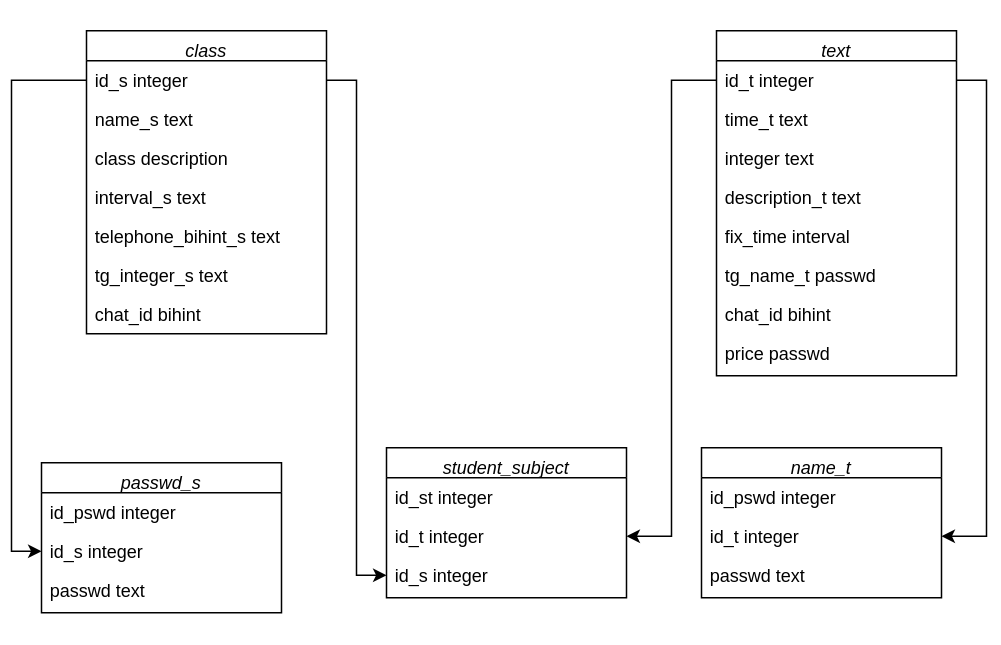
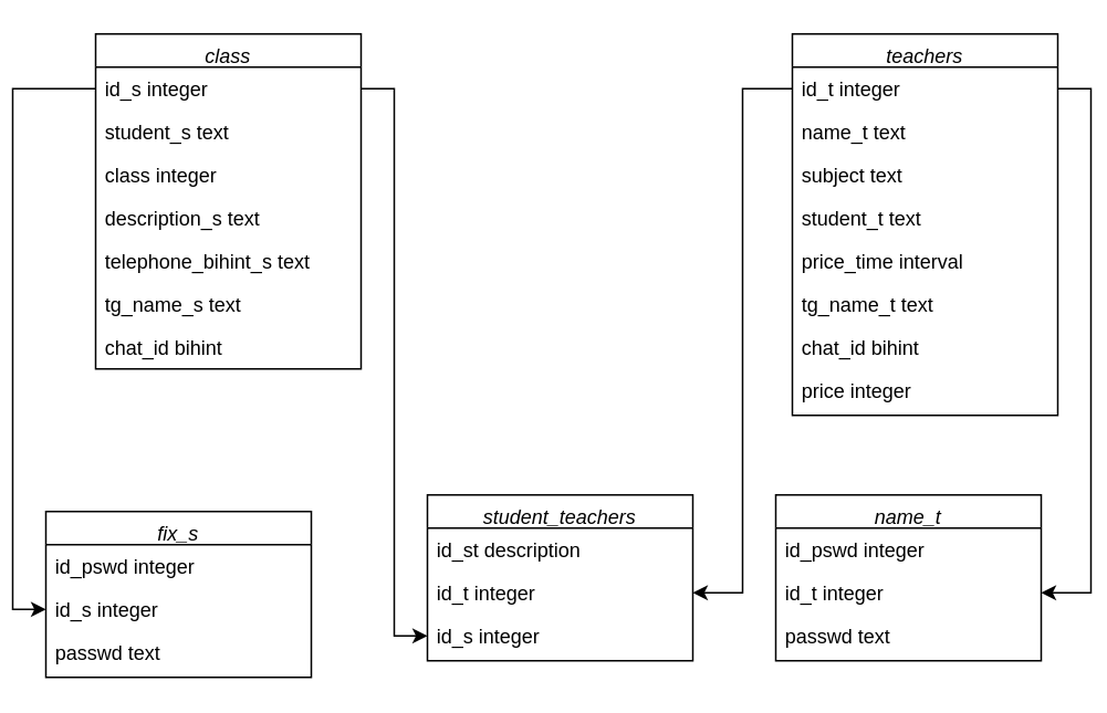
  <mxCell id="0" />
  <mxCell id="1" parent="0" />
  <mxCell id="2" value="class" style="swimlane;fontStyle=2;align=center;verticalAlign=top;childLayout=stackLayout;horizontal=1;startSize=20;horizontalStack=0;resizeParent=1;resizeLast=0;collapsible=1;marginBottom=0;rounded=0;shadow=0;strokeWidth=1;" parent="1" vertex="1"><mxGeometry x="50" y="20" width="160" height="202" as="geometry"><mxRectangle x="230" y="140" width="160" height="26" as="alternateBounds" /></mxGeometry></mxCell>
  <mxCell id="3" value="id_s integer" style="text;align=left;verticalAlign=top;spacingLeft=4;spacingRight=4;overflow=hidden;rotatable=0;points=[[0,0.5],[1,0.5]];portConstraint=eastwest;" parent="2" vertex="1"><mxGeometry y="20" width="160" height="26" as="geometry" /></mxCell>
- <mxCell id="4" value="name_s text" style="text;align=left;verticalAlign=top;spacingLeft=4;spacingRight=4;overflow=hidden;rotatable=0;points=[[0,0.5],[1,0.5]];portConstraint=eastwest;" vertex="1" parent="2"><mxGeometry y="46" width="160" height="26" as="geometry" /></mxCell>
- <mxCell id="5" value="class description" style="text;align=left;verticalAlign=top;spacingLeft=4;spacingRight=4;overflow=hidden;rotatable=0;points=[[0,0.5],[1,0.5]];portConstraint=eastwest;" vertex="1" parent="2"><mxGeometry y="72" width="160" height="26" as="geometry" /></mxCell>
- <mxCell id="6" value="interval_s text" style="text;align=left;verticalAlign=top;spacingLeft=4;spacingRight=4;overflow=hidden;rotatable=0;points=[[0,0.5],[1,0.5]];portConstraint=eastwest;" vertex="1" parent="2"><mxGeometry y="98" width="160" height="26" as="geometry" /></mxCell>
+ <mxCell id="4" value="student_s text" style="text;align=left;verticalAlign=top;spacingLeft=4;spacingRight=4;overflow=hidden;rotatable=0;points=[[0,0.5],[1,0.5]];portConstraint=eastwest;" vertex="1" parent="2"><mxGeometry y="46" width="160" height="26" as="geometry" /></mxCell>
+ <mxCell id="5" value="class integer" style="text;align=left;verticalAlign=top;spacingLeft=4;spacingRight=4;overflow=hidden;rotatable=0;points=[[0,0.5],[1,0.5]];portConstraint=eastwest;" vertex="1" parent="2"><mxGeometry y="72" width="160" height="26" as="geometry" /></mxCell>
+ <mxCell id="6" value="description_s text" style="text;align=left;verticalAlign=top;spacingLeft=4;spacingRight=4;overflow=hidden;rotatable=0;points=[[0,0.5],[1,0.5]];portConstraint=eastwest;" vertex="1" parent="2"><mxGeometry y="98" width="160" height="26" as="geometry" /></mxCell>
  <mxCell id="7" value="telephone_bihint_s text" style="text;align=left;verticalAlign=top;spacingLeft=4;spacingRight=4;overflow=hidden;rotatable=0;points=[[0,0.5],[1,0.5]];portConstraint=eastwest;" vertex="1" parent="2"><mxGeometry y="124" width="160" height="26" as="geometry" /></mxCell>
- <mxCell id="8" value="tg_integer_s text" style="text;align=left;verticalAlign=top;spacingLeft=4;spacingRight=4;overflow=hidden;rotatable=0;points=[[0,0.5],[1,0.5]];portConstraint=eastwest;" vertex="1" parent="2"><mxGeometry y="150" width="160" height="26" as="geometry" /></mxCell>
+ <mxCell id="8" value="tg_name_s text" style="text;align=left;verticalAlign=top;spacingLeft=4;spacingRight=4;overflow=hidden;rotatable=0;points=[[0,0.5],[1,0.5]];portConstraint=eastwest;" vertex="1" parent="2"><mxGeometry y="150" width="160" height="26" as="geometry" /></mxCell>
  <mxCell id="9" value="chat_id bihint" style="text;align=left;verticalAlign=top;spacingLeft=4;spacingRight=4;overflow=hidden;rotatable=0;points=[[0,0.5],[1,0.5]];portConstraint=eastwest;" vertex="1" parent="2"><mxGeometry y="176" width="160" height="26" as="geometry" /></mxCell>
- <mxCell id="10" value="text" style="swimlane;fontStyle=2;align=center;verticalAlign=top;childLayout=stackLayout;horizontal=1;startSize=20;horizontalStack=0;resizeParent=1;resizeLast=0;collapsible=1;marginBottom=0;rounded=0;shadow=0;strokeWidth=1;" vertex="1" parent="1"><mxGeometry x="470" y="20" width="160" height="230" as="geometry"><mxRectangle x="230" y="140" width="160" height="26" as="alternateBounds" /></mxGeometry></mxCell>
+ <mxCell id="10" value="teachers" style="swimlane;fontStyle=2;align=center;verticalAlign=top;childLayout=stackLayout;horizontal=1;startSize=20;horizontalStack=0;resizeParent=1;resizeLast=0;collapsible=1;marginBottom=0;rounded=0;shadow=0;strokeWidth=1;" vertex="1" parent="1"><mxGeometry x="470" y="20" width="160" height="230" as="geometry"><mxRectangle x="230" y="140" width="160" height="26" as="alternateBounds" /></mxGeometry></mxCell>
  <mxCell id="11" value="id_t integer" style="text;align=left;verticalAlign=top;spacingLeft=4;spacingRight=4;overflow=hidden;rotatable=0;points=[[0,0.5],[1,0.5]];portConstraint=eastwest;" vertex="1" parent="10"><mxGeometry y="20" width="160" height="26" as="geometry" /></mxCell>
- <mxCell id="12" value="time_t text" style="text;align=left;verticalAlign=top;spacingLeft=4;spacingRight=4;overflow=hidden;rotatable=0;points=[[0,0.5],[1,0.5]];portConstraint=eastwest;" vertex="1" parent="10"><mxGeometry y="46" width="160" height="26" as="geometry" /></mxCell>
- <mxCell id="13" value="integer text" style="text;align=left;verticalAlign=top;spacingLeft=4;spacingRight=4;overflow=hidden;rotatable=0;points=[[0,0.5],[1,0.5]];portConstraint=eastwest;" vertex="1" parent="10"><mxGeometry y="72" width="160" height="26" as="geometry" /></mxCell>
- <mxCell id="14" value="description_t text" style="text;align=left;verticalAlign=top;spacingLeft=4;spacingRight=4;overflow=hidden;rotatable=0;points=[[0,0.5],[1,0.5]];portConstraint=eastwest;" vertex="1" parent="10"><mxGeometry y="98" width="160" height="26" as="geometry" /></mxCell>
- <mxCell id="15" value="fix_time interval" style="text;align=left;verticalAlign=top;spacingLeft=4;spacingRight=4;overflow=hidden;rotatable=0;points=[[0,0.5],[1,0.5]];portConstraint=eastwest;" vertex="1" parent="10"><mxGeometry y="124" width="160" height="26" as="geometry" /></mxCell>
- <mxCell id="16" value="tg_name_t passwd" style="text;align=left;verticalAlign=top;spacingLeft=4;spacingRight=4;overflow=hidden;rotatable=0;points=[[0,0.5],[1,0.5]];portConstraint=eastwest;" vertex="1" parent="10"><mxGeometry y="150" width="160" height="26" as="geometry" /></mxCell>
+ <mxCell id="12" value="name_t text" style="text;align=left;verticalAlign=top;spacingLeft=4;spacingRight=4;overflow=hidden;rotatable=0;points=[[0,0.5],[1,0.5]];portConstraint=eastwest;" vertex="1" parent="10"><mxGeometry y="46" width="160" height="26" as="geometry" /></mxCell>
+ <mxCell id="13" value="subject text" style="text;align=left;verticalAlign=top;spacingLeft=4;spacingRight=4;overflow=hidden;rotatable=0;points=[[0,0.5],[1,0.5]];portConstraint=eastwest;" vertex="1" parent="10"><mxGeometry y="72" width="160" height="26" as="geometry" /></mxCell>
+ <mxCell id="14" value="student_t text" style="text;align=left;verticalAlign=top;spacingLeft=4;spacingRight=4;overflow=hidden;rotatable=0;points=[[0,0.5],[1,0.5]];portConstraint=eastwest;" vertex="1" parent="10"><mxGeometry y="98" width="160" height="26" as="geometry" /></mxCell>
+ <mxCell id="15" value="price_time interval" style="text;align=left;verticalAlign=top;spacingLeft=4;spacingRight=4;overflow=hidden;rotatable=0;points=[[0,0.5],[1,0.5]];portConstraint=eastwest;" vertex="1" parent="10"><mxGeometry y="124" width="160" height="26" as="geometry" /></mxCell>
+ <mxCell id="16" value="tg_name_t text" style="text;align=left;verticalAlign=top;spacingLeft=4;spacingRight=4;overflow=hidden;rotatable=0;points=[[0,0.5],[1,0.5]];portConstraint=eastwest;" vertex="1" parent="10"><mxGeometry y="150" width="160" height="26" as="geometry" /></mxCell>
  <mxCell id="17" value="chat_id bihint" style="text;align=left;verticalAlign=top;spacingLeft=4;spacingRight=4;overflow=hidden;rotatable=0;points=[[0,0.5],[1,0.5]];portConstraint=eastwest;" vertex="1" parent="10"><mxGeometry y="176" width="160" height="26" as="geometry" /></mxCell>
- <mxCell id="18" value="price passwd" style="text;align=left;verticalAlign=top;spacingLeft=4;spacingRight=4;overflow=hidden;rotatable=0;points=[[0,0.5],[1,0.5]];portConstraint=eastwest;" vertex="1" parent="10"><mxGeometry y="202" width="160" height="26" as="geometry" /></mxCell>
- <mxCell id="19" value="student_subject" style="swimlane;fontStyle=2;align=center;verticalAlign=top;childLayout=stackLayout;horizontal=1;startSize=20;horizontalStack=0;resizeParent=1;resizeLast=0;collapsible=1;marginBottom=0;rounded=0;shadow=0;strokeWidth=1;" vertex="1" parent="1"><mxGeometry x="250" y="298" width="160" height="100" as="geometry"><mxRectangle x="230" y="140" width="160" height="26" as="alternateBounds" /></mxGeometry></mxCell>
- <mxCell id="20" value="id_st integer" style="text;align=left;verticalAlign=top;spacingLeft=4;spacingRight=4;overflow=hidden;rotatable=0;points=[[0,0.5],[1,0.5]];portConstraint=eastwest;" vertex="1" parent="19"><mxGeometry y="20" width="160" height="26" as="geometry" /></mxCell>
+ <mxCell id="18" value="price integer" style="text;align=left;verticalAlign=top;spacingLeft=4;spacingRight=4;overflow=hidden;rotatable=0;points=[[0,0.5],[1,0.5]];portConstraint=eastwest;" vertex="1" parent="10"><mxGeometry y="202" width="160" height="26" as="geometry" /></mxCell>
+ <mxCell id="19" value="student_teachers" style="swimlane;fontStyle=2;align=center;verticalAlign=top;childLayout=stackLayout;horizontal=1;startSize=20;horizontalStack=0;resizeParent=1;resizeLast=0;collapsible=1;marginBottom=0;rounded=0;shadow=0;strokeWidth=1;" vertex="1" parent="1"><mxGeometry x="250" y="298" width="160" height="100" as="geometry"><mxRectangle x="230" y="140" width="160" height="26" as="alternateBounds" /></mxGeometry></mxCell>
+ <mxCell id="20" value="id_st description" style="text;align=left;verticalAlign=top;spacingLeft=4;spacingRight=4;overflow=hidden;rotatable=0;points=[[0,0.5],[1,0.5]];portConstraint=eastwest;" vertex="1" parent="19"><mxGeometry y="20" width="160" height="26" as="geometry" /></mxCell>
  <mxCell id="21" value="id_t integer" style="text;align=left;verticalAlign=top;spacingLeft=4;spacingRight=4;overflow=hidden;rotatable=0;points=[[0,0.5],[1,0.5]];portConstraint=eastwest;" vertex="1" parent="19"><mxGeometry y="46" width="160" height="26" as="geometry" /></mxCell>
  <mxCell id="22" value="id_s integer" style="text;align=left;verticalAlign=top;spacingLeft=4;spacingRight=4;overflow=hidden;rotatable=0;points=[[0,0.5],[1,0.5]];portConstraint=eastwest;" vertex="1" parent="19"><mxGeometry y="72" width="160" height="26" as="geometry" /></mxCell>
  <mxCell id="23" value="name_t" style="swimlane;fontStyle=2;align=center;verticalAlign=top;childLayout=stackLayout;horizontal=1;startSize=20;horizontalStack=0;resizeParent=1;resizeLast=0;collapsible=1;marginBottom=0;rounded=0;shadow=0;strokeWidth=1;" vertex="1" parent="1"><mxGeometry x="460" y="298" width="160" height="100" as="geometry"><mxRectangle x="230" y="140" width="160" height="26" as="alternateBounds" /></mxGeometry></mxCell>
  <mxCell id="24" value="id_pswd integer" style="text;align=left;verticalAlign=top;spacingLeft=4;spacingRight=4;overflow=hidden;rotatable=0;points=[[0,0.5],[1,0.5]];portConstraint=eastwest;" vertex="1" parent="23"><mxGeometry y="20" width="160" height="26" as="geometry" /></mxCell>
  <mxCell id="25" value="id_t integer" style="text;align=left;verticalAlign=top;spacingLeft=4;spacingRight=4;overflow=hidden;rotatable=0;points=[[0,0.5],[1,0.5]];portConstraint=eastwest;" vertex="1" parent="23"><mxGeometry y="46" width="160" height="26" as="geometry" /></mxCell>
  <mxCell id="26" value="passwd text" style="text;align=left;verticalAlign=top;spacingLeft=4;spacingRight=4;overflow=hidden;rotatable=0;points=[[0,0.5],[1,0.5]];portConstraint=eastwest;" vertex="1" parent="23"><mxGeometry y="72" width="160" height="26" as="geometry" /></mxCell>
- <mxCell id="27" value="passwd_s" style="swimlane;fontStyle=2;align=center;verticalAlign=top;childLayout=stackLayout;horizontal=1;startSize=20;horizontalStack=0;resizeParent=1;resizeLast=0;collapsible=1;marginBottom=0;rounded=0;shadow=0;strokeWidth=1;" vertex="1" parent="1"><mxGeometry x="20" y="308" width="160" height="100" as="geometry"><mxRectangle x="230" y="140" width="160" height="26" as="alternateBounds" /></mxGeometry></mxCell>
+ <mxCell id="27" value="fix_s" style="swimlane;fontStyle=2;align=center;verticalAlign=top;childLayout=stackLayout;horizontal=1;startSize=20;horizontalStack=0;resizeParent=1;resizeLast=0;collapsible=1;marginBottom=0;rounded=0;shadow=0;strokeWidth=1;" vertex="1" parent="1"><mxGeometry x="20" y="308" width="160" height="100" as="geometry"><mxRectangle x="230" y="140" width="160" height="26" as="alternateBounds" /></mxGeometry></mxCell>
  <mxCell id="28" value="id_pswd integer" style="text;align=left;verticalAlign=top;spacingLeft=4;spacingRight=4;overflow=hidden;rotatable=0;points=[[0,0.5],[1,0.5]];portConstraint=eastwest;" vertex="1" parent="27"><mxGeometry y="20" width="160" height="26" as="geometry" /></mxCell>
  <mxCell id="29" value="id_s integer" style="text;align=left;verticalAlign=top;spacingLeft=4;spacingRight=4;overflow=hidden;rotatable=0;points=[[0,0.5],[1,0.5]];portConstraint=eastwest;" vertex="1" parent="27"><mxGeometry y="46" width="160" height="26" as="geometry" /></mxCell>
  <mxCell id="30" value="passwd text" style="text;align=left;verticalAlign=top;spacingLeft=4;spacingRight=4;overflow=hidden;rotatable=0;points=[[0,0.5],[1,0.5]];portConstraint=eastwest;" vertex="1" parent="27"><mxGeometry y="72" width="160" height="26" as="geometry" /></mxCell>
  <mxCell id="31" style="edgeStyle=orthogonalEdgeStyle;rounded=0;orthogonalLoop=1;jettySize=auto;html=1;exitX=0;exitY=0.5;exitDx=0;exitDy=0;entryX=1;entryY=0.5;entryDx=0;entryDy=0;" edge="1" parent="1" source="11" target="21"><mxGeometry relative="1" as="geometry" /></mxCell>
  <mxCell id="32" style="edgeStyle=orthogonalEdgeStyle;rounded=0;orthogonalLoop=1;jettySize=auto;html=1;exitX=1;exitY=0.5;exitDx=0;exitDy=0;entryX=0;entryY=0.5;entryDx=0;entryDy=0;" edge="1" parent="1" source="3" target="22"><mxGeometry relative="1" as="geometry" /></mxCell>
  <mxCell id="33" style="edgeStyle=orthogonalEdgeStyle;rounded=0;orthogonalLoop=1;jettySize=auto;html=1;exitX=0;exitY=0.5;exitDx=0;exitDy=0;entryX=0;entryY=0.5;entryDx=0;entryDy=0;" edge="1" parent="1" source="3" target="29"><mxGeometry relative="1" as="geometry" /></mxCell>
  <mxCell id="34" style="edgeStyle=orthogonalEdgeStyle;rounded=0;orthogonalLoop=1;jettySize=auto;html=1;exitX=1;exitY=0.5;exitDx=0;exitDy=0;entryX=1;entryY=0.5;entryDx=0;entryDy=0;" edge="1" parent="1" source="11" target="25"><mxGeometry relative="1" as="geometry" /></mxCell>
